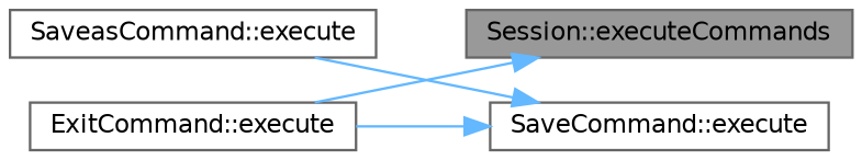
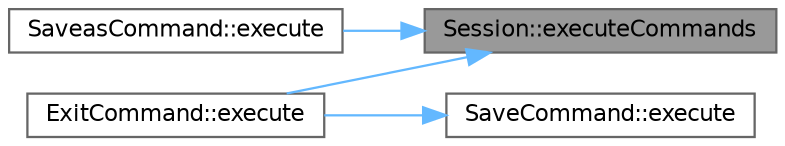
  digraph {
    rankdir=RL
    node [color=grey40 fillcolor=white fontname=Helvetica fontsize=10 shape=box style=filled]
    edge [color=steelblue1 dir=back fontname=Helvetica fontsize=10 labelfontname=Helvetica labelfontsize=10 style=solid]
    n1 [color=gray40 fillcolor=grey60 fontcolor=black height=0.2 label="Session::executeCommands" width=0.4]
    n2 [height=0.2 label="SaveasCommand::execute" width=0.4]
    n3 [height=0.2 label="ExitCommand::execute" width=0.4]
    n4 [height=0.2 label="SaveCommand::execute" width=0.4]
-   n4 -> n2
+   n1 -> n2
    n1 -> n3
    n4 -> n3
  }
